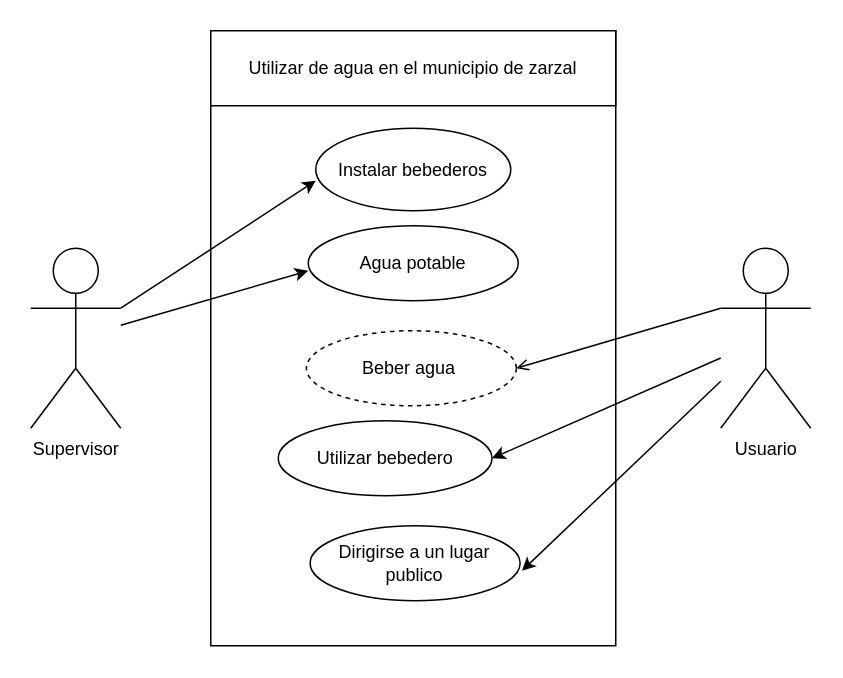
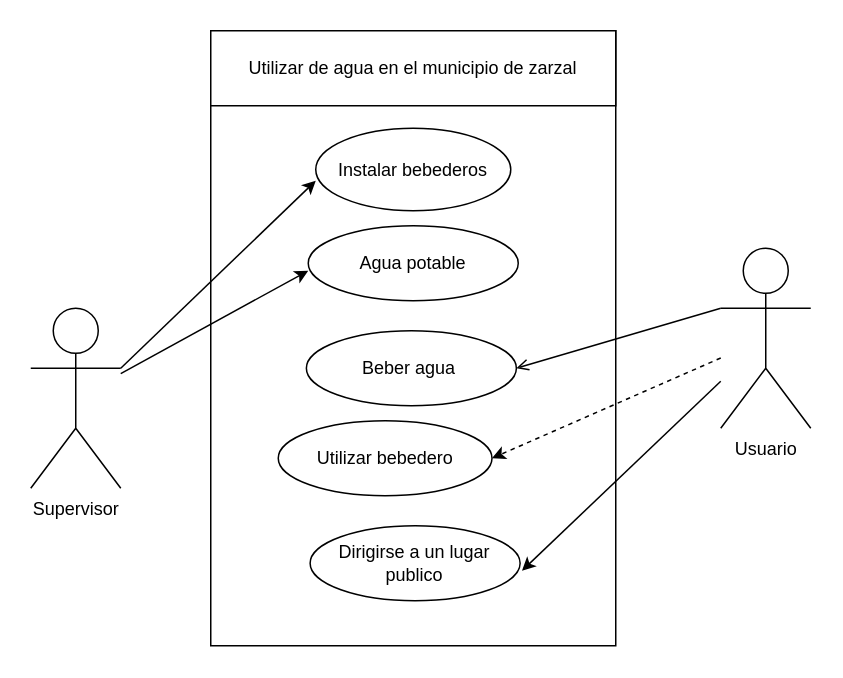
  <mxCell id="0" />
  <mxCell id="1" parent="0" />
- <mxCell id="2" value="Supervisor" style="shape=umlActor;verticalLabelPosition=bottom;verticalAlign=top;html=1;outlineConnect=0;" vertex="1" parent="1"><mxGeometry x="20" y="165" width="60" height="120" as="geometry" /></mxCell>
+ <mxCell id="2" value="Supervisor" style="shape=umlActor;verticalLabelPosition=bottom;verticalAlign=top;html=1;outlineConnect=0;" vertex="1" parent="1"><mxGeometry x="20" y="205" width="60" height="120" as="geometry" /></mxCell>
  <mxCell id="3" value="Usuario" style="shape=umlActor;verticalLabelPosition=bottom;verticalAlign=top;html=1;outlineConnect=0;" vertex="1" parent="1"><mxGeometry x="480" y="165" width="60" height="120" as="geometry" /></mxCell>
  <mxCell id="4" value="&lt;p style=&quot;line-height: 120%;&quot;&gt;&lt;br&gt;&lt;/p&gt;" style="rounded=0;whiteSpace=wrap;html=1;direction=south;align=center;" vertex="1" parent="1"><mxGeometry x="140" y="20" width="270" height="410" as="geometry" /></mxCell>
  <mxCell id="5" value="Utilizar de agua en el municipio de zarzal" style="rounded=0;whiteSpace=wrap;html=1;" vertex="1" parent="1"><mxGeometry x="140" y="20" width="270" height="50" as="geometry" /></mxCell>
  <mxCell id="6" value="Instalar bebederos" style="ellipse;whiteSpace=wrap;html=1;" vertex="1" parent="1"><mxGeometry x="210" y="85" width="130" height="55" as="geometry" /></mxCell>
  <mxCell id="7" value="" style="endArrow=classic;html=1;rounded=0;exitX=1;exitY=0.333;exitDx=0;exitDy=0;exitPerimeter=0;" edge="1" parent="1" source="2"><mxGeometry width="50" height="50" relative="1" as="geometry"><mxPoint x="160" y="170" as="sourcePoint" /><mxPoint x="210" y="120" as="targetPoint" /><Array as="points" /></mxGeometry></mxCell>
  <mxCell id="8" value="Agua potable" style="ellipse;whiteSpace=wrap;html=1;" vertex="1" parent="1"><mxGeometry x="205" y="150" width="140" height="50" as="geometry" /></mxCell>
  <mxCell id="9" value="" style="endArrow=classic;html=1;rounded=0;" edge="1" parent="1" source="2"><mxGeometry width="50" height="50" relative="1" as="geometry"><mxPoint x="155" y="230" as="sourcePoint" /><mxPoint x="205" y="180" as="targetPoint" /></mxGeometry></mxCell>
- <mxCell id="10" value="Beber agua&amp;nbsp;" style="ellipse;whiteSpace=wrap;html=1;dashed=1;" vertex="1" parent="1"><mxGeometry x="203.75" y="220" width="140" height="50" as="geometry" /></mxCell>
+ <mxCell id="10" value="Beber agua&amp;nbsp;" style="ellipse;whiteSpace=wrap;html=1;" vertex="1" parent="1"><mxGeometry x="203.75" y="220" width="140" height="50" as="geometry" /></mxCell>
  <mxCell id="11" value="" style="endArrow=open;html=1;rounded=0;entryX=1;entryY=0.5;entryDx=0;entryDy=0;exitX=0;exitY=0.333;exitDx=0;exitDy=0;exitPerimeter=0;" edge="1" parent="1" source="3" target="10"><mxGeometry width="50" height="50" relative="1" as="geometry"><mxPoint x="400" y="210" as="sourcePoint" /><mxPoint x="450" y="160" as="targetPoint" /></mxGeometry></mxCell>
  <mxCell id="12" value="Utilizar bebedero" style="ellipse;whiteSpace=wrap;html=1;" vertex="1" parent="1"><mxGeometry x="185" y="280" width="142.5" height="50" as="geometry" /></mxCell>
- <mxCell id="13" value="" style="endArrow=classic;html=1;rounded=0;entryX=1;entryY=0.5;entryDx=0;entryDy=0;" edge="1" parent="1" source="3" target="12"><mxGeometry width="50" height="50" relative="1" as="geometry"><mxPoint x="300" y="360" as="sourcePoint" /><mxPoint x="350" y="310" as="targetPoint" /></mxGeometry></mxCell>
+ <mxCell id="13" value="" style="endArrow=classic;html=1;rounded=0;entryX=1;entryY=0.5;entryDx=0;entryDy=0;dashed=1;" edge="1" parent="1" source="3" target="12"><mxGeometry width="50" height="50" relative="1" as="geometry"><mxPoint x="300" y="360" as="sourcePoint" /><mxPoint x="350" y="310" as="targetPoint" /></mxGeometry></mxCell>
  <mxCell id="14" value="Dirigirse a un lugar publico" style="ellipse;whiteSpace=wrap;html=1;" vertex="1" parent="1"><mxGeometry x="206.25" y="350" width="140" height="50" as="geometry" /></mxCell>
  <mxCell id="15" value="" style="endArrow=classic;html=1;rounded=0;" edge="1" parent="1" source="3"><mxGeometry width="50" height="50" relative="1" as="geometry"><mxPoint x="297.5" y="430" as="sourcePoint" /><mxPoint x="347.5" y="380" as="targetPoint" /></mxGeometry></mxCell>
